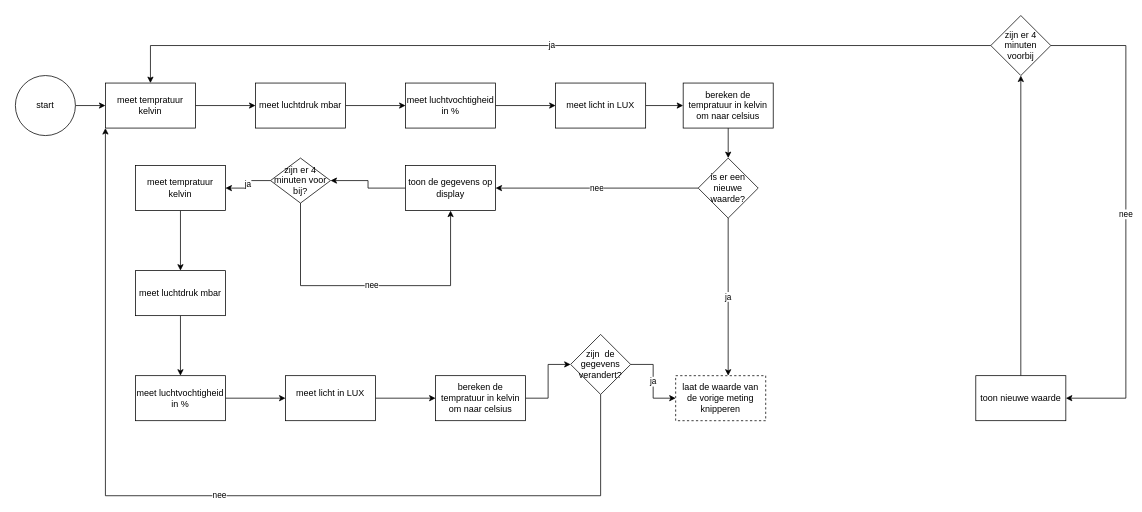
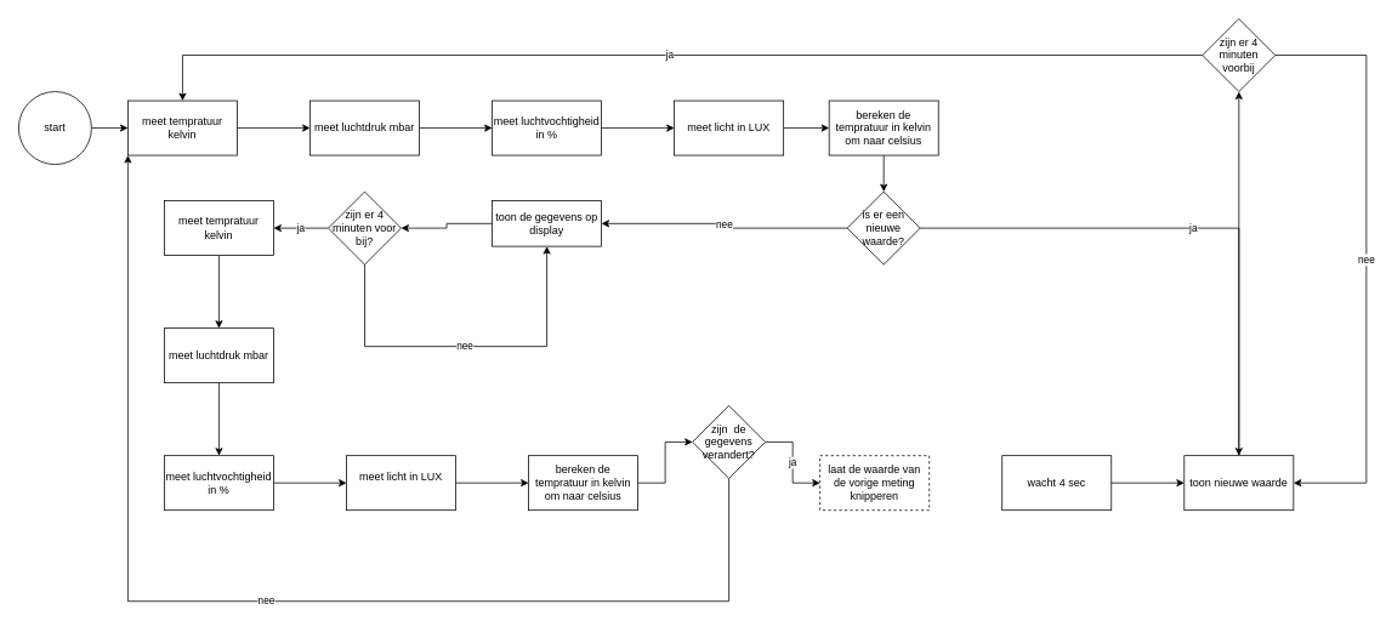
  <mxCell id="0" />
  <mxCell id="1" parent="0" />
  <mxCell id="2" value="" style="edgeStyle=orthogonalEdgeStyle;rounded=0;orthogonalLoop=1;jettySize=auto;html=1;" edge="1" parent="1" source="3" target="5"><mxGeometry relative="1" as="geometry" /></mxCell>
  <mxCell id="3" value="start" style="ellipse;whiteSpace=wrap;html=1;aspect=fixed;" vertex="1" parent="1"><mxGeometry y="100" width="80" height="80" as="geometry" x="20" /></mxCell>
  <mxCell id="4" value="" style="edgeStyle=orthogonalEdgeStyle;rounded=0;orthogonalLoop=1;jettySize=auto;html=1;" edge="1" parent="1" source="5" target="7"><mxGeometry relative="1" as="geometry" /></mxCell>
  <mxCell id="5" value="meet tempratuur kelvin" style="whiteSpace=wrap;html=1;" vertex="1" parent="1"><mxGeometry x="140" y="110" width="120" height="60" as="geometry" /></mxCell>
  <mxCell id="6" value="" style="edgeStyle=orthogonalEdgeStyle;rounded=0;orthogonalLoop=1;jettySize=auto;html=1;" edge="1" parent="1" source="7" target="9"><mxGeometry relative="1" as="geometry" /></mxCell>
  <mxCell id="7" value="meet luchtdruk mbar" style="whiteSpace=wrap;html=1;" vertex="1" parent="1"><mxGeometry x="340" y="110" width="120" height="60" as="geometry" /></mxCell>
  <mxCell id="8" value="" style="edgeStyle=orthogonalEdgeStyle;rounded=0;orthogonalLoop=1;jettySize=auto;html=1;" edge="1" parent="1" source="9" target="11"><mxGeometry relative="1" as="geometry" /></mxCell>
  <mxCell id="9" value="meet luchtvochtigheid in %" style="whiteSpace=wrap;html=1;" vertex="1" parent="1"><mxGeometry x="540" y="110" width="120" height="60" as="geometry" /></mxCell>
  <mxCell id="10" value="" style="edgeStyle=orthogonalEdgeStyle;rounded=0;orthogonalLoop=1;jettySize=auto;html=1;" edge="1" parent="1" source="11" target="13"><mxGeometry relative="1" as="geometry" /></mxCell>
  <mxCell id="11" value="meet licht in LUX" style="whiteSpace=wrap;html=1;" vertex="1" parent="1"><mxGeometry x="740" y="110" width="120" height="60" as="geometry" /></mxCell>
  <mxCell id="12" value="" style="edgeStyle=orthogonalEdgeStyle;rounded=0;orthogonalLoop=1;jettySize=auto;html=1;" edge="1" parent="1" source="13" target="39"><mxGeometry relative="1" as="geometry" /></mxCell>
  <mxCell id="13" value="bereken de tempratuur in kelvin om naar celsius" style="whiteSpace=wrap;html=1;" vertex="1" parent="1"><mxGeometry x="910" y="110" width="120" height="60" as="geometry" /></mxCell>
  <mxCell id="14" value="" style="edgeStyle=orthogonalEdgeStyle;rounded=0;orthogonalLoop=1;jettySize=auto;html=1;" edge="1" parent="1" source="15" target="18"><mxGeometry relative="1" as="geometry" /></mxCell>
- <mxCell id="15" value="toon de gegevens op display" style="whiteSpace=wrap;html=1;" vertex="1" parent="1"><mxGeometry x="540" y="220" width="120" height="60" as="geometry" /></mxCell>
+ <mxCell id="15" value="toon de gegevens op display" style="whiteSpace=wrap;html=1;" vertex="1" parent="1"><mxGeometry x="540" y="220" width="120" height="50" as="geometry" /></mxCell>
  <mxCell id="16" value="ja" style="edgeStyle=orthogonalEdgeStyle;rounded=0;orthogonalLoop=1;jettySize=auto;html=1;" edge="1" parent="1" source="18" target="20"><mxGeometry relative="1" as="geometry" /></mxCell>
  <mxCell id="17" value="nee" style="edgeStyle=orthogonalEdgeStyle;rounded=0;orthogonalLoop=1;jettySize=auto;html=1;entryX=0.5;entryY=1;entryDx=0;entryDy=0;" edge="1" parent="1" source="18" target="15"><mxGeometry relative="1" as="geometry"><mxPoint x="600" y="380" as="targetPoint" /><Array as="points"><mxPoint x="400" y="380" /><mxPoint x="600" y="380" /></Array></mxGeometry></mxCell>
- <mxCell id="18" value="zijn er 4 minuten voor bij?" style="rhombus;whiteSpace=wrap;html=1;" vertex="1" parent="1"><mxGeometry x="360" y="210" width="80" height="60" as="geometry" /></mxCell>
+ <mxCell id="18" value="zijn er 4 minuten voor bij?" style="rhombus;whiteSpace=wrap;html=1;" vertex="1" parent="1"><mxGeometry x="360" y="210" width="80" height="80" as="geometry" /></mxCell>
  <mxCell id="19" value="" style="edgeStyle=orthogonalEdgeStyle;rounded=0;orthogonalLoop=1;jettySize=auto;html=1;" edge="1" parent="1" source="20" target="22"><mxGeometry relative="1" as="geometry" /></mxCell>
  <mxCell id="20" value="meet tempratuur kelvin" style="whiteSpace=wrap;html=1;" vertex="1" parent="1"><mxGeometry x="180" y="220" width="120" height="60" as="geometry" /></mxCell>
  <mxCell id="21" value="" style="edgeStyle=orthogonalEdgeStyle;rounded=0;orthogonalLoop=1;jettySize=auto;html=1;" edge="1" parent="1" source="22" target="24"><mxGeometry relative="1" as="geometry" /></mxCell>
  <mxCell id="22" value="meet luchtdruk mbar" style="whiteSpace=wrap;html=1;" vertex="1" parent="1"><mxGeometry x="180" y="360" width="120" height="60" as="geometry" /></mxCell>
  <mxCell id="23" value="" style="edgeStyle=orthogonalEdgeStyle;rounded=0;orthogonalLoop=1;jettySize=auto;html=1;" edge="1" parent="1" source="24" target="26"><mxGeometry relative="1" as="geometry" /></mxCell>
  <mxCell id="24" value="meet luchtvochtigheid in %" style="whiteSpace=wrap;html=1;" vertex="1" parent="1"><mxGeometry x="180" width="120" height="60" as="geometry" y="500" /></mxCell>
  <mxCell id="25" value="" style="edgeStyle=orthogonalEdgeStyle;rounded=0;orthogonalLoop=1;jettySize=auto;html=1;" edge="1" parent="1" source="26" target="28"><mxGeometry relative="1" as="geometry" /></mxCell>
  <mxCell id="26" value="&#10;&lt;span style=&quot;color: rgb(0, 0, 0); font-family: Helvetica; font-size: 12px; font-style: normal; font-variant-ligatures: normal; font-variant-caps: normal; font-weight: 400; letter-spacing: normal; orphans: 2; text-align: center; text-indent: 0px; text-transform: none; widows: 2; word-spacing: 0px; -webkit-text-stroke-width: 0px; background-color: rgb(255, 255, 255); text-decoration-thickness: initial; text-decoration-style: initial; text-decoration-color: initial; float: none; display: inline !important;&quot;&gt;meet licht in LUX&lt;/span&gt;&#10;&#10;" style="whiteSpace=wrap;html=1;" vertex="1" parent="1"><mxGeometry x="380" width="120" height="60" as="geometry" y="500" /></mxCell>
  <mxCell id="27" value="" style="edgeStyle=orthogonalEdgeStyle;rounded=0;orthogonalLoop=1;jettySize=auto;html=1;" edge="1" parent="1" source="28" target="31"><mxGeometry relative="1" as="geometry" /></mxCell>
  <mxCell id="28" value="bereken de tempratuur in kelvin om naar celsius" style="whiteSpace=wrap;html=1;" vertex="1" parent="1"><mxGeometry x="580" width="120" height="60" as="geometry" y="500" /></mxCell>
  <mxCell id="29" value="nee" style="edgeStyle=orthogonalEdgeStyle;rounded=0;orthogonalLoop=1;jettySize=auto;html=1;entryX=0;entryY=1;entryDx=0;entryDy=0;" edge="1" parent="1" source="31" target="5"><mxGeometry relative="1" as="geometry"><mxPoint x="140" y="660" as="targetPoint" /><Array as="points"><mxPoint x="800" y="660" /><mxPoint x="140" y="660" /></Array></mxGeometry></mxCell>
  <mxCell id="30" value="ja" style="edgeStyle=orthogonalEdgeStyle;rounded=0;orthogonalLoop=1;jettySize=auto;html=1;" edge="1" parent="1" source="31" target="32"><mxGeometry relative="1" as="geometry" /></mxCell>
  <mxCell id="31" value="zijn&amp;nbsp; de gegevens verandert?" style="rhombus;whiteSpace=wrap;html=1;" vertex="1" parent="1"><mxGeometry x="760" y="445" width="80" height="80" as="geometry" /></mxCell>
  <mxCell id="32" value="laat de waarde van de vorige meting knipperen" style="whiteSpace=wrap;html=1;dashed=1;" vertex="1" parent="1"><mxGeometry x="900" width="120" height="60" as="geometry" y="500" /></mxCell>
+ <mxCell id="33" value="" style="edgeStyle=orthogonalEdgeStyle;rounded=0;orthogonalLoop=1;jettySize=auto;html=1;" edge="1" parent="1" source="34" target="36"><mxGeometry relative="1" as="geometry" /></mxCell>
+ <mxCell id="34" value="wacht 4 sec" style="whiteSpace=wrap;html=1;" vertex="1" parent="1"><mxGeometry x="1100" width="120" height="60" as="geometry" y="500" /></mxCell>
  <mxCell id="35" value="" style="edgeStyle=orthogonalEdgeStyle;rounded=0;orthogonalLoop=1;jettySize=auto;html=1;" edge="1" parent="1" source="36" target="42"><mxGeometry relative="1" as="geometry" /></mxCell>
  <mxCell id="36" value="toon nieuwe waarde" style="whiteSpace=wrap;html=1;" vertex="1" parent="1"><mxGeometry x="1300" width="120" height="60" as="geometry" y="500" /></mxCell>
  <mxCell id="37" value="nee" style="edgeStyle=orthogonalEdgeStyle;rounded=0;orthogonalLoop=1;jettySize=auto;html=1;entryX=1;entryY=0.5;entryDx=0;entryDy=0;" edge="1" parent="1" source="39" target="15"><mxGeometry relative="1" as="geometry"><mxPoint x="870" y="250" as="targetPoint" /></mxGeometry></mxCell>
- <mxCell id="38" value="ja" style="edgeStyle=orthogonalEdgeStyle;rounded=0;orthogonalLoop=1;jettySize=auto;html=1;entryX=0.583;entryY=0;entryDx=0;entryDy=0;entryPerimeter=0;" edge="1" parent="1" source="39" target="32"><mxGeometry relative="1" as="geometry"><mxPoint x="970" y="380" as="targetPoint" /></mxGeometry></mxCell>
+ <mxCell id="38" value="ja" style="edgeStyle=orthogonalEdgeStyle;rounded=0;orthogonalLoop=1;jettySize=auto;html=1;" edge="1" parent="1" source="39" target="36"><mxGeometry relative="1" as="geometry"><mxPoint x="970" y="380" as="targetPoint" /></mxGeometry></mxCell>
  <mxCell id="39" value="is er een nieuwe waarde?" style="rhombus;whiteSpace=wrap;html=1;" vertex="1" parent="1"><mxGeometry x="930" y="210" width="80" height="80" as="geometry" /></mxCell>
  <mxCell id="40" value="ja" style="edgeStyle=orthogonalEdgeStyle;rounded=0;orthogonalLoop=1;jettySize=auto;html=1;entryX=0.5;entryY=0;entryDx=0;entryDy=0;" edge="1" parent="1" source="42" target="5"><mxGeometry relative="1" as="geometry"><mxPoint x="200" y="60" as="targetPoint" /><Array as="points"><mxPoint x="200" y="60" /></Array></mxGeometry></mxCell>
  <mxCell id="41" value="nee" style="edgeStyle=orthogonalEdgeStyle;rounded=0;orthogonalLoop=1;jettySize=auto;html=1;entryX=1;entryY=0.5;entryDx=0;entryDy=0;" edge="1" parent="1" source="42" target="36"><mxGeometry relative="1" as="geometry"><mxPoint x="1500" y="540" as="targetPoint" /><Array as="points"><mxPoint x="1500" y="60" /><mxPoint x="1500" y="530" /></Array></mxGeometry></mxCell>
  <mxCell id="42" value="zijn er 4 minuten voorbij" style="rhombus;whiteSpace=wrap;html=1;" vertex="1" parent="1"><mxGeometry x="1320" y="20" width="80" height="80" as="geometry" /></mxCell>
